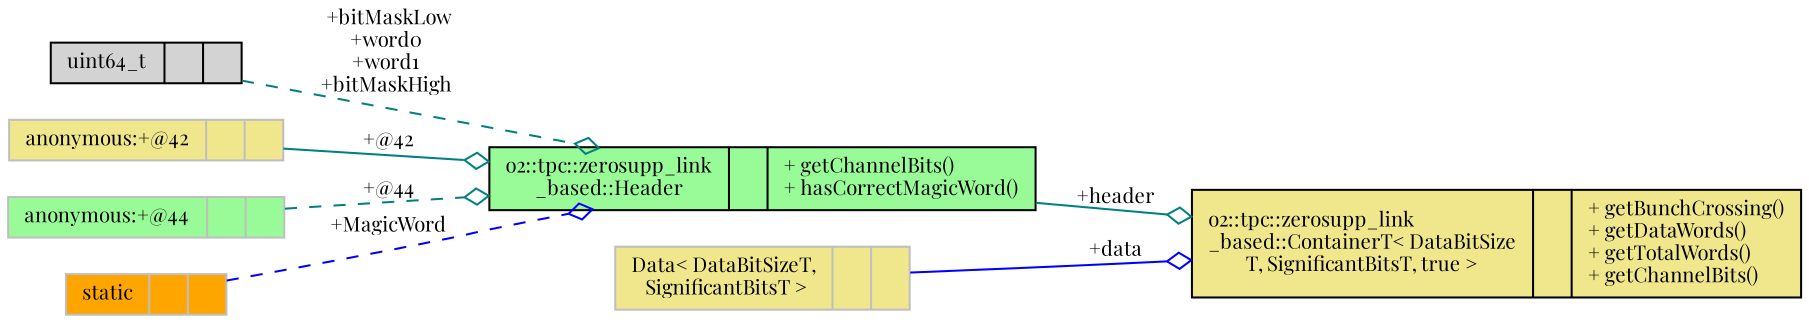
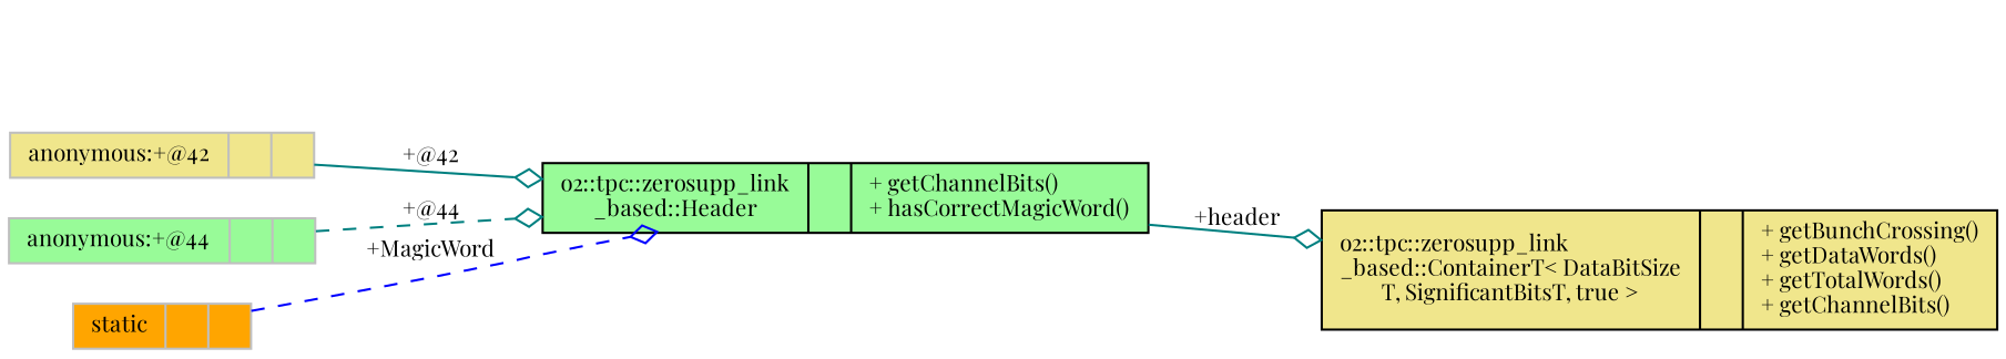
  digraph {
    fontname="Playfair Display"
    rankdir=LR
    node [color=grey75 fillcolor=khaki fontname="Playfair Display" fontsize=10 shape=record style=filled]
    edge [arrowhead=odiamond color=teal fontname="Playfair Display" fontsize=10 labelfontname=Helvetica labelfontsize=10 style=solid]
    n1 [color=black fontcolor=black height=0.2 label="{o2::tpc::zerosupp_link\l_based::ContainerT\< DataBitSize\lT, SignificantBitsT, true \>\n||+ getBunchCrossing()\l+ getDataWords()\l+ getTotalWords()\l+ getChannelBits()\l}" width=0.4]
    n2 [color=black fillcolor=palegreen height=0.2 label="{o2::tpc::zerosupp_link\l_based::Header\n||+ getChannelBits()\l+ hasCorrectMagicWord()\l}" width=0.4]
-   n3 [color=black fillcolor=lightgrey height=0.2 label="{uint64_t\n||}" width=0.4]
    n4 [height=0.2 label="{anonymous:+@42\n||}" width=0.4]
    n5 [fillcolor=palegreen height=0.2 label="{anonymous:+@44\n||}" width=0.4]
    n6 [fillcolor=orange height=0.2 label="{static\n||}" width=0.4]
-   n7 [height=0.2 label="{Data\< DataBitSizeT,\l SignificantBitsT \>\n||}" width=0.4]
    n2 -> n1 [label=" +header"]
-   n3 -> n2 [label=" +bitMaskLow\n+word0\n+word1\n+bitMaskHigh" style=dashed]
    n4 -> n2 [label=" +@42"]
    n5 -> n2 [label=" +@44" style=dashed]
    n6 -> n2 [color=blue label=" +MagicWord" style=dashed]
-   n7 -> n1 [color=blue label=" +data"]
  }
